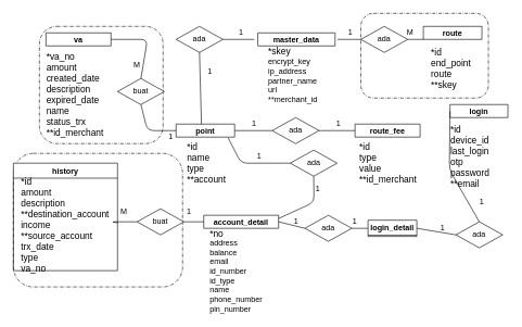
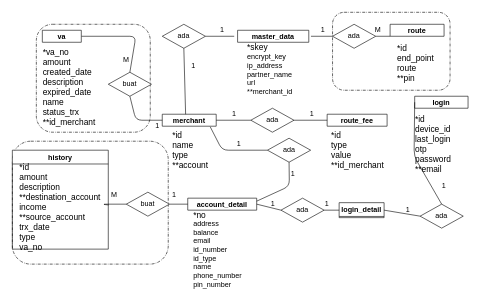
  <mxCell id="0" />
  <mxCell id="1" parent="0" />
  <mxCell id="2" value="" style="points=[[0.25,0,0],[0.5,0,0],[0.75,0,0],[1,0.25,0],[1,0.5,0],[1,0.75,0],[0.75,1,0],[0.5,1,0],[0.25,1,0],[0,0.75,0],[0,0.5,0],[0,0.25,0]];rounded=1;dashed=1;dashPattern=5 2 1 2;labelPosition=center;verticalLabelPosition=top;align=right;verticalAlign=bottom;fontSize=8;" vertex="1" parent="1"><mxGeometry x="554" y="20" width="196" height="130" as="geometry" /></mxCell>
  <mxCell id="3" value="" style="points=[[0.25,0,0],[0.5,0,0],[0.75,0,0],[1,0.25,0],[1,0.5,0],[1,0.75,0],[0.75,1,0],[0.5,1,0],[0.25,1,0],[0,0.75,0],[0,0.5,0],[0,0.25,0]];rounded=1;dashed=1;dashPattern=5 2 1 2;labelPosition=center;verticalLabelPosition=top;align=right;verticalAlign=bottom;fontSize=8;" vertex="1" parent="1"><mxGeometry x="20" y="235" width="260" height="205" as="geometry" /></mxCell>
  <mxCell id="4" value="history" style="swimlane;" parent="1" vertex="1"><mxGeometry x="20" y="250" width="160" height="165" as="geometry" /></mxCell>
  <mxCell id="5" value="&lt;span style=&quot;font-size: 14px&quot;&gt;*id&lt;br&gt;amount&lt;br&gt;description&lt;br&gt;**destination_account&lt;br&gt;income&lt;br&gt;**source_account&lt;br&gt;trx_date&lt;br&gt;type&lt;br&gt;va_no&lt;br&gt;&lt;/span&gt;" style="text;html=1;align=left;verticalAlign=middle;resizable=0;points=[];autosize=1;strokeColor=none;" parent="4" vertex="1"><mxGeometry x="10" y="25" width="150" height="140" as="geometry" /></mxCell>
  <mxCell id="6" value="" style="points=[[0.25,0,0],[0.5,0,0],[0.75,0,0],[1,0.25,0],[1,0.5,0],[1,0.75,0],[0.75,1,0],[0.5,1,0],[0.25,1,0],[0,0.75,0],[0,0.5,0],[0,0.25,0]];rounded=1;dashed=1;dashPattern=5 2 1 2;labelPosition=center;verticalLabelPosition=top;align=right;verticalAlign=bottom;fontSize=8;" vertex="1" parent="1"><mxGeometry x="60" y="40" width="190" height="180" as="geometry" /></mxCell>
  <mxCell id="7" value="buat" style="rhombus;whiteSpace=wrap;html=1;" parent="1" vertex="1"><mxGeometry x="210" y="320" width="72" height="40" as="geometry" /></mxCell>
  <mxCell id="8" value="M" style="text;html=1;strokeColor=none;fillColor=none;align=center;verticalAlign=middle;whiteSpace=wrap;rounded=0;" parent="1" vertex="1"><mxGeometry x="170" y="315" width="40" height="20" as="geometry" /></mxCell>
- <mxCell id="9" value="point" style="swimlane;" parent="1" vertex="1"><mxGeometry x="270" y="190" width="90" height="20" as="geometry" /></mxCell>
+ <mxCell id="9" value="merchant" style="swimlane;" parent="1" vertex="1"><mxGeometry x="270" y="190" width="90" height="20" as="geometry" /></mxCell>
  <mxCell id="10" value="route_fee" style="swimlane;" parent="1" vertex="1"><mxGeometry x="545" y="190" width="100" height="20" as="geometry" /></mxCell>
  <mxCell id="11" value="login" style="swimlane;" parent="1" vertex="1"><mxGeometry x="691" y="160" width="89" height="20" as="geometry" /></mxCell>
  <mxCell id="12" value="login_detail" style="swimlane;" parent="1" vertex="1"><mxGeometry x="565" y="337.5" width="75" height="25" as="geometry" /></mxCell>
  <mxCell id="13" value="account_detail" style="swimlane;" parent="1" vertex="1"><mxGeometry x="312.5" y="330" width="115" height="20" as="geometry" /></mxCell>
  <mxCell id="14" value="master_data" style="swimlane;" parent="1" vertex="1"><mxGeometry x="395.63" y="50" width="118.75" height="20" as="geometry" /></mxCell>
  <mxCell id="15" value="ada" style="rhombus;whiteSpace=wrap;html=1;" parent="1" vertex="1"><mxGeometry x="270" y="40" width="72" height="40" as="geometry" /></mxCell>
  <mxCell id="16" value="buat" style="rhombus;whiteSpace=wrap;html=1;" parent="1" vertex="1"><mxGeometry x="180" y="120" width="72" height="40" as="geometry" /></mxCell>
  <mxCell id="17" value="ada" style="rhombus;whiteSpace=wrap;html=1;" parent="1" vertex="1"><mxGeometry x="417.75" y="180" width="72" height="40" as="geometry" /></mxCell>
  <mxCell id="18" value="ada" style="rhombus;whiteSpace=wrap;html=1;" parent="1" vertex="1"><mxGeometry x="468" y="330" width="72" height="40" as="geometry" /></mxCell>
  <mxCell id="19" value="ada" style="rhombus;whiteSpace=wrap;html=1;" parent="1" vertex="1"><mxGeometry x="700" y="340" width="72" height="40" as="geometry" /></mxCell>
  <mxCell id="20" value="" style="endArrow=none;html=1;exitX=1;exitY=0.5;exitDx=0;exitDy=0;" parent="1" source="59" edge="1"><mxGeometry width="50" height="50" relative="1" as="geometry"><mxPoint x="310" y="230" as="sourcePoint" /><mxPoint x="650" y="60" as="targetPoint" /></mxGeometry></mxCell>
  <mxCell id="21" value="" style="endArrow=none;html=1;entryX=0;entryY=0.5;entryDx=0;entryDy=0;" parent="1" target="59" edge="1"><mxGeometry width="50" height="50" relative="1" as="geometry"><mxPoint x="518" y="60" as="sourcePoint" /><mxPoint x="580" y="90" as="targetPoint" /></mxGeometry></mxCell>
  <mxCell id="22" value="" style="endArrow=none;html=1;exitX=1;exitY=0.5;exitDx=0;exitDy=0;" parent="1" source="15" edge="1"><mxGeometry width="50" height="50" relative="1" as="geometry"><mxPoint x="520" y="70" as="sourcePoint" /><mxPoint x="390" y="60" as="targetPoint" /></mxGeometry></mxCell>
  <mxCell id="23" value="" style="endArrow=none;html=1;entryX=0.5;entryY=0;entryDx=0;entryDy=0;exitX=1;exitY=0.5;exitDx=0;exitDy=0;" parent="1" target="16" edge="1" source="57"><mxGeometry width="50" height="50" relative="1" as="geometry"><mxPoint x="180" y="60" as="sourcePoint" /><mxPoint x="570" y="80" as="targetPoint" /><Array as="points"><mxPoint x="226" y="60" /></Array></mxGeometry></mxCell>
  <mxCell id="24" value="" style="endArrow=none;html=1;entryX=0;entryY=0.5;entryDx=0;entryDy=0;exitX=0.5;exitY=1;exitDx=0;exitDy=0;" parent="1" source="16" target="9" edge="1"><mxGeometry width="50" height="50" relative="1" as="geometry"><mxPoint x="540" y="90" as="sourcePoint" /><mxPoint x="580" y="90" as="targetPoint" /><Array as="points"><mxPoint x="226" y="200" /></Array></mxGeometry></mxCell>
  <mxCell id="25" value="" style="endArrow=none;html=1;entryX=0.5;entryY=1;entryDx=0;entryDy=0;exitX=0.433;exitY=0.003;exitDx=0;exitDy=0;exitPerimeter=0;" parent="1" source="9" target="15" edge="1"><mxGeometry width="50" height="50" relative="1" as="geometry"><mxPoint x="550" y="100" as="sourcePoint" /><mxPoint x="590" y="100" as="targetPoint" /></mxGeometry></mxCell>
  <mxCell id="26" value="" style="endArrow=none;html=1;entryX=0;entryY=0.5;entryDx=0;entryDy=0;exitX=1;exitY=0.5;exitDx=0;exitDy=0;" parent="1" source="9" target="17" edge="1"><mxGeometry width="50" height="50" relative="1" as="geometry"><mxPoint x="560" y="110" as="sourcePoint" /><mxPoint x="600" y="110" as="targetPoint" /></mxGeometry></mxCell>
  <mxCell id="27" value="" style="endArrow=none;html=1;entryX=0;entryY=0.5;entryDx=0;entryDy=0;exitX=1;exitY=0.5;exitDx=0;exitDy=0;" parent="1" source="17" target="10" edge="1"><mxGeometry width="50" height="50" relative="1" as="geometry"><mxPoint x="570" y="120" as="sourcePoint" /><mxPoint x="610" y="120" as="targetPoint" /></mxGeometry></mxCell>
  <mxCell id="28" value="" style="endArrow=none;html=1;entryX=0;entryY=0.5;entryDx=0;entryDy=0;exitX=1.004;exitY=0.474;exitDx=0;exitDy=0;exitPerimeter=0;" parent="1" target="7" edge="1" source="5"><mxGeometry width="50" height="50" relative="1" as="geometry"><mxPoint x="180" y="340" as="sourcePoint" /><mxPoint x="620" y="130" as="targetPoint" /><Array as="points"><mxPoint x="169" y="340" /></Array></mxGeometry></mxCell>
  <mxCell id="29" value="" style="endArrow=none;html=1;exitX=1;exitY=0.5;exitDx=0;exitDy=0;entryX=0;entryY=0.5;entryDx=0;entryDy=0;" parent="1" source="7" target="13" edge="1"><mxGeometry width="50" height="50" relative="1" as="geometry"><mxPoint x="190" y="350" as="sourcePoint" /><mxPoint x="310" y="340" as="targetPoint" /></mxGeometry></mxCell>
  <mxCell id="30" value="" style="endArrow=none;html=1;exitX=1;exitY=0.5;exitDx=0;exitDy=0;entryX=0;entryY=0.5;entryDx=0;entryDy=0;" parent="1" source="13" target="18" edge="1"><mxGeometry width="50" height="50" relative="1" as="geometry"><mxPoint x="490" y="350" as="sourcePoint" /><mxPoint x="540" y="300" as="targetPoint" /></mxGeometry></mxCell>
  <mxCell id="31" value="" style="endArrow=none;html=1;entryX=0;entryY=0.5;entryDx=0;entryDy=0;exitX=1;exitY=0.5;exitDx=0;exitDy=0;" parent="1" source="18" target="12" edge="1"><mxGeometry width="50" height="50" relative="1" as="geometry"><mxPoint x="200" y="360" as="sourcePoint" /><mxPoint x="230" y="360" as="targetPoint" /></mxGeometry></mxCell>
  <mxCell id="32" value="" style="endArrow=none;html=1;entryX=0;entryY=0.5;entryDx=0;entryDy=0;exitX=1;exitY=0.5;exitDx=0;exitDy=0;" parent="1" source="12" target="19" edge="1"><mxGeometry width="50" height="50" relative="1" as="geometry"><mxPoint x="210" y="370" as="sourcePoint" /><mxPoint x="240" y="370" as="targetPoint" /></mxGeometry></mxCell>
  <mxCell id="33" value="" style="endArrow=none;html=1;entryX=0;entryY=0.5;entryDx=0;entryDy=0;exitX=0.5;exitY=0;exitDx=0;exitDy=0;" parent="1" source="19" target="11" edge="1"><mxGeometry width="50" height="50" relative="1" as="geometry"><mxPoint x="220" y="380" as="sourcePoint" /><mxPoint x="250" y="380" as="targetPoint" /><Array as="points"><mxPoint x="690" y="260" /></Array></mxGeometry></mxCell>
  <mxCell id="34" value="ada" style="rhombus;whiteSpace=wrap;html=1;" parent="1" vertex="1"><mxGeometry x="445.5" y="230" width="72" height="40" as="geometry" /></mxCell>
  <mxCell id="35" value="" style="endArrow=none;html=1;entryX=0.5;entryY=1;entryDx=0;entryDy=0;exitX=1;exitY=0.25;exitDx=0;exitDy=0;" parent="1" source="13" target="34" edge="1"><mxGeometry width="50" height="50" relative="1" as="geometry"><mxPoint x="190" y="350" as="sourcePoint" /><mxPoint x="220" y="350" as="targetPoint" /><Array as="points"><mxPoint x="482" y="310" /></Array></mxGeometry></mxCell>
  <mxCell id="36" value="" style="endArrow=none;html=1;entryX=0;entryY=0.5;entryDx=0;entryDy=0;exitX=0.889;exitY=1.05;exitDx=0;exitDy=0;exitPerimeter=0;" parent="1" target="34" edge="1" source="9"><mxGeometry width="50" height="50" relative="1" as="geometry"><mxPoint x="360" y="250" as="sourcePoint" /><mxPoint x="230" y="360" as="targetPoint" /><Array as="points"><mxPoint x="370" y="250" /></Array></mxGeometry></mxCell>
  <mxCell id="37" value="1" style="text;html=1;strokeColor=none;fillColor=none;align=center;verticalAlign=middle;whiteSpace=wrap;rounded=0;" parent="1" vertex="1"><mxGeometry x="242" y="200" width="40" height="20" as="geometry" /></mxCell>
  <mxCell id="38" value="M" style="text;html=1;strokeColor=none;fillColor=none;align=center;verticalAlign=middle;whiteSpace=wrap;rounded=0;" parent="1" vertex="1"><mxGeometry x="190" y="90" width="40" height="20" as="geometry" /></mxCell>
  <mxCell id="39" value="1" style="text;html=1;strokeColor=none;fillColor=none;align=center;verticalAlign=middle;whiteSpace=wrap;rounded=0;" parent="1" vertex="1"><mxGeometry x="270" y="315" width="40" height="20" as="geometry" /></mxCell>
  <mxCell id="40" value="1" style="text;html=1;strokeColor=none;fillColor=none;align=center;verticalAlign=middle;whiteSpace=wrap;rounded=0;" parent="1" vertex="1"><mxGeometry x="302" y="100" width="40" height="20" as="geometry" /></mxCell>
  <mxCell id="41" value="1" style="text;html=1;strokeColor=none;fillColor=none;align=center;verticalAlign=middle;whiteSpace=wrap;rounded=0;" parent="1" vertex="1"><mxGeometry x="350" y="40" width="40" height="20" as="geometry" /></mxCell>
  <mxCell id="42" value="1" style="text;html=1;strokeColor=none;fillColor=none;align=center;verticalAlign=middle;whiteSpace=wrap;rounded=0;" parent="1" vertex="1"><mxGeometry x="370" y="180" width="40" height="20" as="geometry" /></mxCell>
  <mxCell id="43" value="1" style="text;html=1;strokeColor=none;fillColor=none;align=center;verticalAlign=middle;whiteSpace=wrap;rounded=0;" parent="1" vertex="1"><mxGeometry x="500" y="180" width="40" height="20" as="geometry" /></mxCell>
  <mxCell id="44" value="1" style="text;html=1;strokeColor=none;fillColor=none;align=center;verticalAlign=middle;whiteSpace=wrap;rounded=0;" parent="1" vertex="1"><mxGeometry x="377.75" y="230" width="40" height="20" as="geometry" /></mxCell>
  <mxCell id="45" value="1" style="text;html=1;strokeColor=none;fillColor=none;align=center;verticalAlign=middle;whiteSpace=wrap;rounded=0;" parent="1" vertex="1"><mxGeometry x="468" y="280" width="40" height="20" as="geometry" /></mxCell>
  <mxCell id="46" value="1" style="text;html=1;strokeColor=none;fillColor=none;align=center;verticalAlign=middle;whiteSpace=wrap;rounded=0;" parent="1" vertex="1"><mxGeometry x="435" y="330" width="40" height="20" as="geometry" /></mxCell>
  <mxCell id="47" value="1" style="text;html=1;strokeColor=none;fillColor=none;align=center;verticalAlign=middle;whiteSpace=wrap;rounded=0;" parent="1" vertex="1"><mxGeometry x="525" y="330" width="40" height="20" as="geometry" /></mxCell>
  <mxCell id="48" value="1" style="text;html=1;strokeColor=none;fillColor=none;align=center;verticalAlign=middle;whiteSpace=wrap;rounded=0;" parent="1" vertex="1"><mxGeometry x="660" y="340" width="40" height="20" as="geometry" /></mxCell>
  <mxCell id="49" value="1" style="text;html=1;strokeColor=none;fillColor=none;align=center;verticalAlign=middle;whiteSpace=wrap;rounded=0;" parent="1" vertex="1"><mxGeometry x="720" y="300" width="40" height="20" as="geometry" /></mxCell>
  <mxCell id="50" value="1" style="text;html=1;strokeColor=none;fillColor=none;align=center;verticalAlign=middle;whiteSpace=wrap;rounded=0;" parent="1" vertex="1"><mxGeometry x="517.5" y="40" width="40" height="20" as="geometry" /></mxCell>
  <mxCell id="51" value="&lt;span style=&quot;font-size: 14px&quot;&gt;*no&lt;br&gt;&lt;/span&gt;address&lt;br&gt;balance&lt;br&gt;email&lt;br&gt;id_number&lt;br&gt;id_type&lt;br&gt;name&lt;br&gt;phone_number&lt;br&gt;pin_number" style="text;html=1;align=left;verticalAlign=middle;resizable=0;points=[];autosize=1;strokeColor=none;" parent="1" vertex="1"><mxGeometry x="320" y="350" width="100" height="130" as="geometry" /></mxCell>
  <mxCell id="52" value="&lt;font style=&quot;font-size: 14px&quot;&gt;*id&lt;br&gt;name&lt;br&gt;type&lt;br&gt;**account&lt;/font&gt;" style="text;html=1;align=left;verticalAlign=middle;resizable=0;points=[];autosize=1;strokeColor=none;" parent="1" vertex="1"><mxGeometry x="285" y="215" width="80" height="70" as="geometry" /></mxCell>
  <mxCell id="53" value="&lt;font style=&quot;font-size: 14px&quot;&gt;*id&lt;br&gt;type&lt;br&gt;value&lt;br&gt;**id_merchant&lt;/font&gt;" style="text;html=1;align=left;verticalAlign=middle;resizable=0;points=[];autosize=1;strokeColor=none;" parent="1" vertex="1"><mxGeometry x="550" y="215" width="100" height="70" as="geometry" /></mxCell>
  <mxCell id="54" value="&lt;span style=&quot;font-size: 14px&quot;&gt;*id&lt;br&gt;device_id&lt;br&gt;last_login&lt;br&gt;otp&lt;br&gt;password&lt;br&gt;**email&lt;br&gt;&lt;/span&gt;" style="text;html=1;align=left;verticalAlign=middle;resizable=0;points=[];autosize=1;strokeColor=none;" parent="1" vertex="1"><mxGeometry x="690" y="190" width="80" height="100" as="geometry" /></mxCell>
  <mxCell id="55" value="&lt;span style=&quot;font-size: 14px&quot;&gt;*skey&lt;br&gt;&lt;/span&gt;encrypt_key&lt;br&gt;ip_address&lt;br&gt;partner_name&lt;br&gt;url&lt;br&gt;**merchant_id" style="text;html=1;align=left;verticalAlign=middle;resizable=0;points=[];autosize=1;strokeColor=none;" parent="1" vertex="1"><mxGeometry x="410.01" y="70" width="90" height="90" as="geometry" /></mxCell>
  <mxCell id="56" value="&lt;font style=&quot;font-size: 14px&quot;&gt;*va_no&lt;br&gt;amount&lt;br&gt;created_date&lt;br&gt;description&lt;br&gt;expired_date&lt;br&gt;name&lt;br&gt;status_trx&lt;br&gt;**id_merchant&lt;/font&gt;" style="text;html=1;align=left;verticalAlign=middle;resizable=0;points=[];autosize=1;strokeColor=none;" parent="1" vertex="1"><mxGeometry x="68.75" y="80" width="100" height="130" as="geometry" /></mxCell>
- <mxCell id="57" value="va" style="swimlane;" parent="1" vertex="1"><mxGeometry x="70" y="50" width="100" height="20" as="geometry" /></mxCell>
+ <mxCell id="57" value="va" style="swimlane;" parent="1" vertex="1"><mxGeometry x="70" y="50" width="65" height="20" as="geometry" /></mxCell>
  <mxCell id="58" value="route" style="swimlane;" parent="1" vertex="1"><mxGeometry x="650" y="40" width="90" height="20" as="geometry" /></mxCell>
  <mxCell id="59" value="ada" style="rhombus;whiteSpace=wrap;html=1;" parent="1" vertex="1"><mxGeometry x="554" y="40" width="72" height="40" as="geometry" /></mxCell>
  <mxCell id="60" value="M" style="text;html=1;strokeColor=none;fillColor=none;align=center;verticalAlign=middle;whiteSpace=wrap;rounded=0;" parent="1" vertex="1"><mxGeometry x="610" y="40" width="40" height="20" as="geometry" /></mxCell>
- <mxCell id="61" value="&lt;span style=&quot;font-size: 14px&quot;&gt;*id&lt;br&gt;end_point&lt;br&gt;route&lt;br&gt;**skey&lt;br&gt;&lt;/span&gt;" style="text;html=1;align=left;verticalAlign=middle;resizable=0;points=[];autosize=1;strokeColor=none;" parent="1" vertex="1"><mxGeometry x="660" y="70" width="80" height="70" as="geometry" /></mxCell>
+ <mxCell id="61" value="&lt;span style=&quot;font-size: 14px&quot;&gt;*id&lt;br&gt;end_point&lt;br&gt;route&lt;br&gt;**pin&lt;br&gt;&lt;/span&gt;" style="text;html=1;align=left;verticalAlign=middle;resizable=0;points=[];autosize=1;strokeColor=none;" parent="1" vertex="1"><mxGeometry x="660" y="70" width="80" height="70" as="geometry" /></mxCell>
